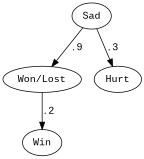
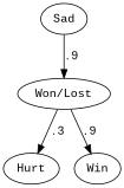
  digraph {
    fontname="Liberation Mono"
    node [fontname="Liberation Mono"]
    edge [fontname="Liberation Mono"]
    n1 [label="Won/Lost"]
    n2 [label=Hurt]
    n3 [label=Win]
    n4 [label=Sad]
-   n4 -> n2 [label=.3]
-   n1 -> n3 [label=.2]
+   n1 -> n2 [label=.3]
+   n1 -> n3 [label=.9]
    n4 -> n1 [label=.9]
  }
